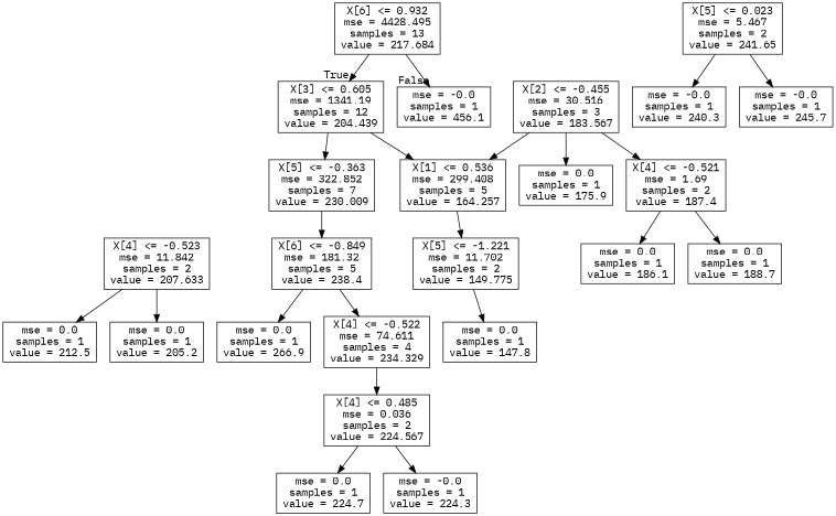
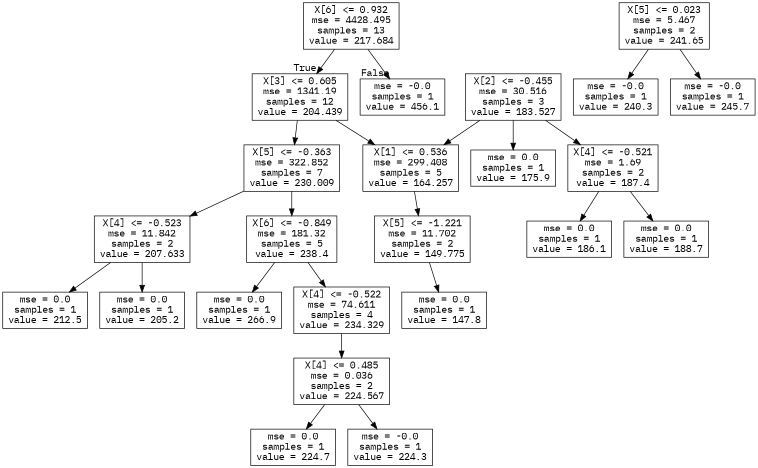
  digraph {
    fontname="IBM Plex Mono"
    node [fontname="IBM Plex Mono" shape=box]
    edge [fontname="IBM Plex Mono"]
    n1 [label="X[6] <= 0.932\nmse = 4428.495\nsamples = 13\nvalue = 217.684"]
    n2 [label="X[3] <= 0.605\nmse = 1341.19\nsamples = 12\nvalue = 204.439"]
    n3 [label="mse = -0.0\nsamples = 1\nvalue = 456.1"]
    n4 [label="X[5] <= -0.363\nmse = 322.852\nsamples = 7\nvalue = 230.009"]
    n5 [label="X[1] <= 0.536\nmse = 299.408\nsamples = 5\nvalue = 164.257"]
    n6 [label="X[4] <= -0.523\nmse = 11.842\nsamples = 2\nvalue = 207.633"]
    n7 [label="X[6] <= -0.849\nmse = 181.32\nsamples = 5\nvalue = 238.4"]
    n8 [label="X[5] <= -1.221\nmse = 11.702\nsamples = 2\nvalue = 149.775"]
    n9 [label="mse = 0.0\nsamples = 1\nvalue = 212.5"]
    n10 [label="mse = 0.0\nsamples = 1\nvalue = 205.2"]
    n11 [label="mse = 0.0\nsamples = 1\nvalue = 266.9"]
    n12 [label="X[4] <= -0.522\nmse = 74.611\nsamples = 4\nvalue = 234.329"]
    n13 [label="X[4] <= 0.485\nmse = 0.036\nsamples = 2\nvalue = 224.567"]
    n14 [label="X[5] <= 0.023\nmse = 5.467\nsamples = 2\nvalue = 241.65"]
    n15 [label="mse = -0.0\nsamples = 1\nvalue = 240.3"]
    n16 [label="mse = -0.0\nsamples = 1\nvalue = 245.7"]
    n17 [label="mse = 0.0\nsamples = 1\nvalue = 224.7"]
    n18 [label="mse = -0.0\nsamples = 1\nvalue = 224.3"]
    n19 [label="mse = 0.0\nsamples = 1\nvalue = 147.8"]
-   n20 [label="X[2] <= -0.455\nmse = 30.516\nsamples = 3\nvalue = 183.567"]
+   n20 [label="X[2] <= -0.455\nmse = 30.516\nsamples = 3\nvalue = 183.527"]
    n21 [label="mse = 0.0\nsamples = 1\nvalue = 175.9"]
    n22 [label="X[4] <= -0.521\nmse = 1.69\nsamples = 2\nvalue = 187.4"]
    n23 [label="mse = 0.0\nsamples = 1\nvalue = 186.1"]
    n24 [label="mse = 0.0\nsamples = 1\nvalue = 188.7"]
    n1 -> n2 [headlabel=True labelangle=45 labeldistance=2.5]
    n1 -> n3 [headlabel=False labelangle=-45 labeldistance=2.5]
    n2 -> n4
    n2 -> n5
+   n4 -> n6
    n4 -> n7
    n5 -> n8
    n6 -> n9
    n6 -> n10
    n7 -> n11
    n7 -> n12
    n8 -> n19
    n12 -> n13
    n13 -> n17
    n13 -> n18
    n14 -> n15
    n14 -> n16
    n20 -> n5
    n20 -> n21
    n20 -> n22
    n22 -> n23
    n22 -> n24
  }
